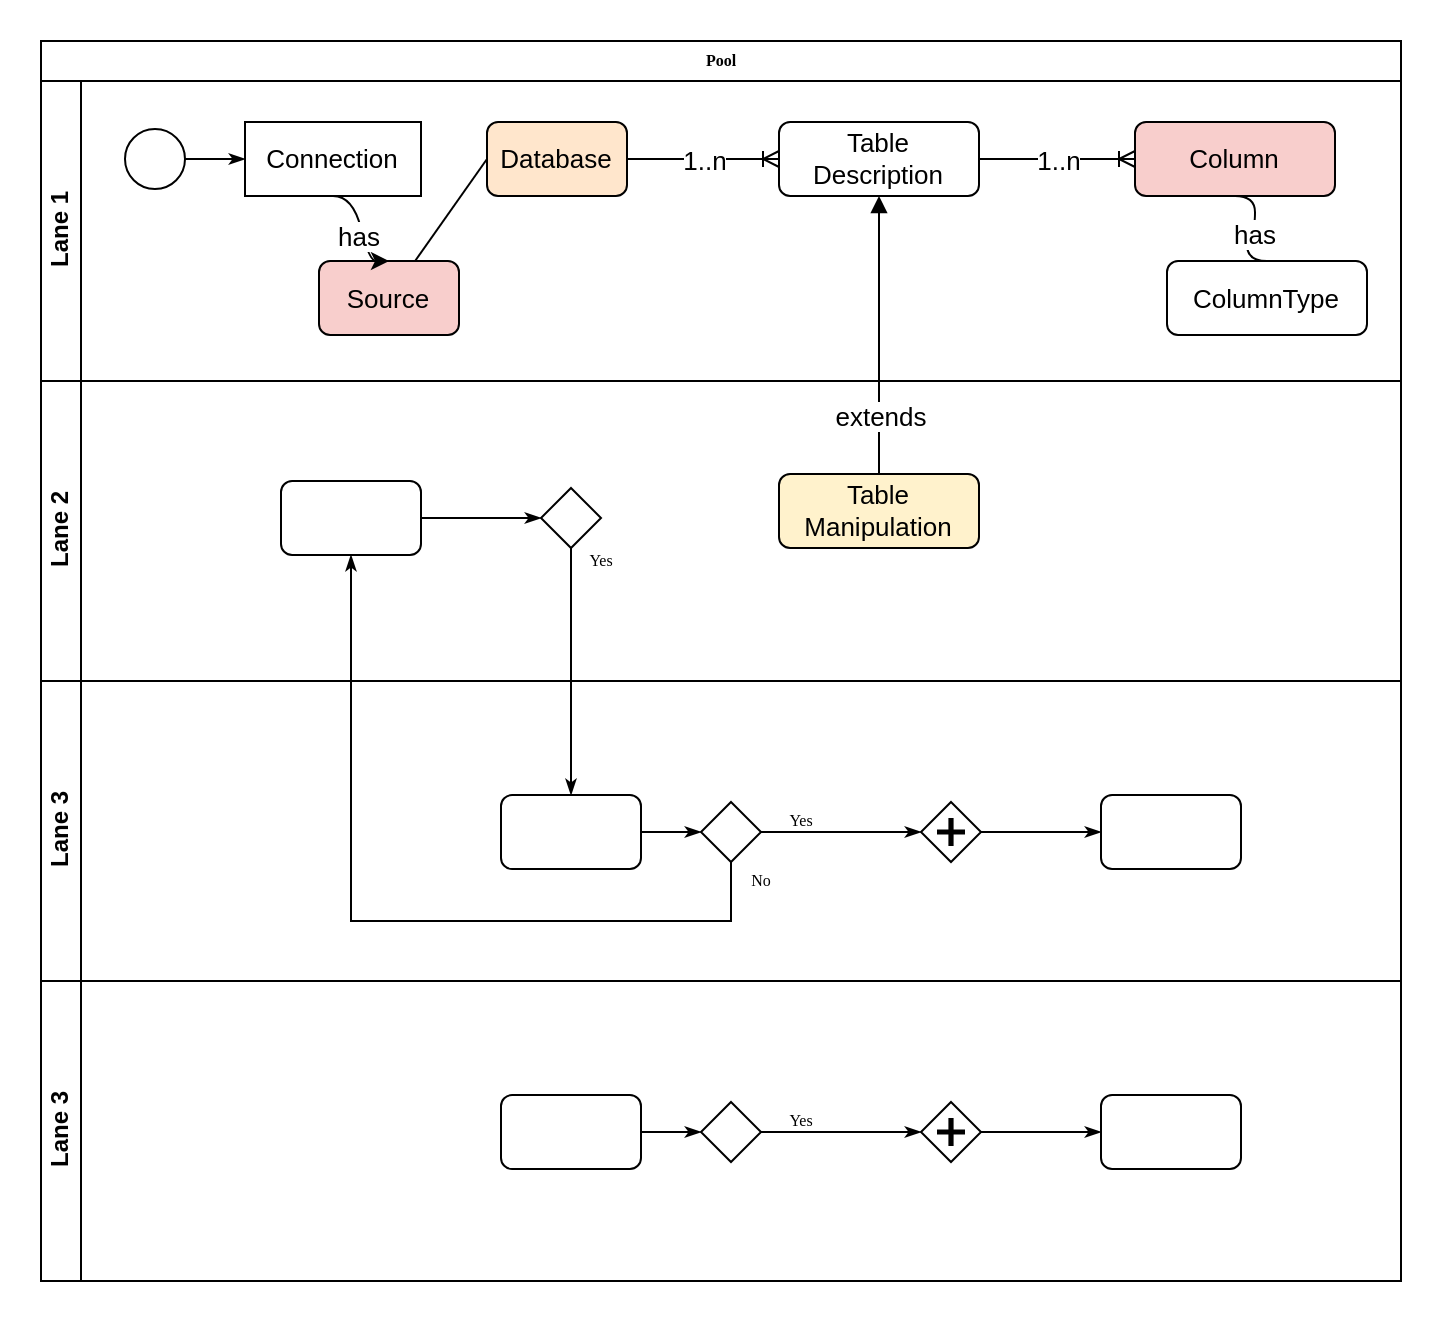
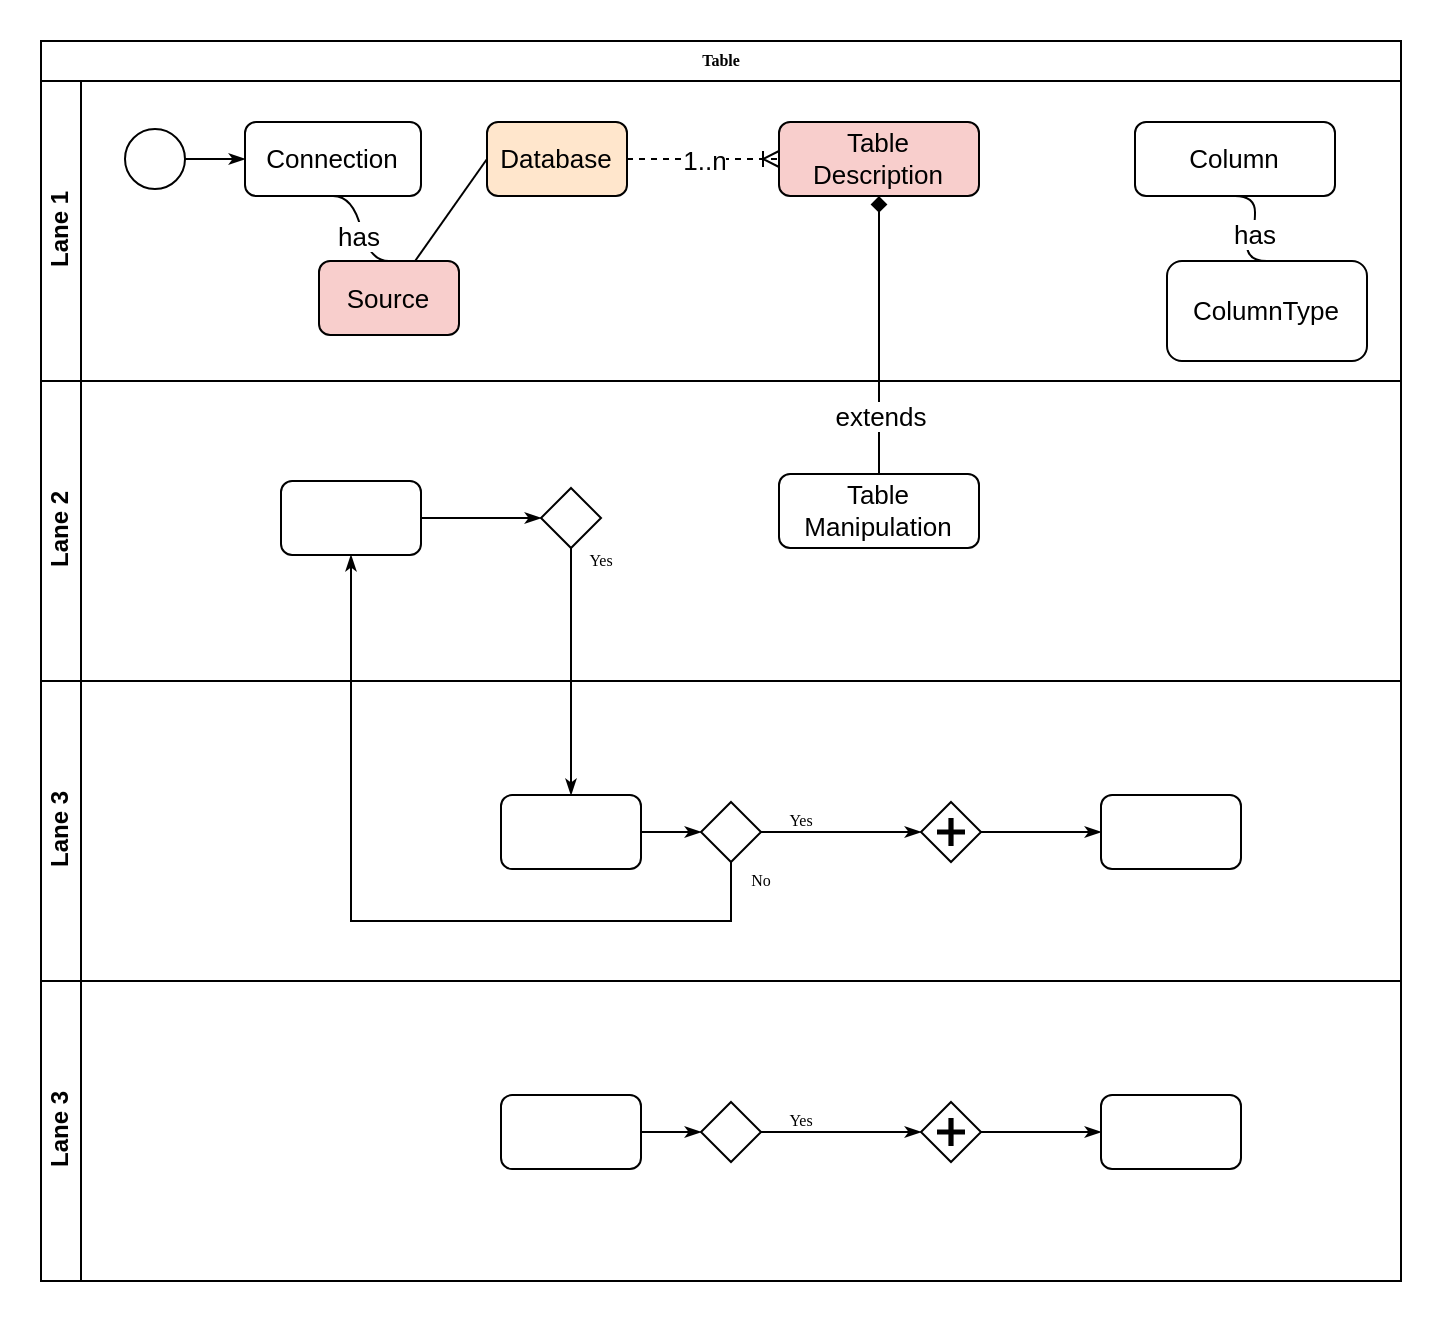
  <mxCell id="0" />
  <mxCell id="1" parent="0" />
- <mxCell id="2" value="Pool" style="swimlane;html=1;childLayout=stackLayout;horizontal=1;startSize=20;horizontalStack=0;rounded=0;shadow=0;labelBackgroundColor=none;strokeWidth=1;fontFamily=Verdana;fontSize=8;align=center;" parent="1" vertex="1"><mxGeometry x="20" y="20" width="680" height="620" as="geometry" /></mxCell>
+ <mxCell id="2" value="Table" style="swimlane;html=1;childLayout=stackLayout;horizontal=1;startSize=20;horizontalStack=0;rounded=0;shadow=0;labelBackgroundColor=none;strokeWidth=1;fontFamily=Verdana;fontSize=8;align=center;" parent="1" vertex="1"><mxGeometry x="20" y="20" width="680" height="620" as="geometry" /></mxCell>
  <mxCell id="3" value="Lane 1" style="swimlane;html=1;startSize=20;horizontal=0;" parent="2" vertex="1"><mxGeometry y="20" width="680" height="150" as="geometry" /></mxCell>
  <mxCell id="4" style="edgeStyle=orthogonalEdgeStyle;rounded=0;html=1;labelBackgroundColor=none;startArrow=none;startFill=0;startSize=5;endArrow=classicThin;endFill=1;endSize=5;jettySize=auto;orthogonalLoop=1;strokeWidth=1;fontFamily=Verdana;fontSize=8" parent="3" source="5" target="6" edge="1"><mxGeometry relative="1" as="geometry" /></mxCell>
  <mxCell id="5" value="" style="ellipse;whiteSpace=wrap;html=1;rounded=0;shadow=0;labelBackgroundColor=none;strokeWidth=1;fontFamily=Verdana;fontSize=8;align=center;" parent="3" vertex="1"><mxGeometry x="42" y="24" width="30" height="30" as="geometry" /></mxCell>
- <mxCell id="6" value="&lt;font style=&quot;font-size: 13px&quot; face=&quot;Helvetica&quot;&gt;Connection&lt;/font&gt;" style="whiteSpace=wrap;html=1;shadow=0;labelBackgroundColor=none;strokeWidth=1;fontFamily=Verdana;fontSize=8;align=center;rounded=0;" parent="3" vertex="1"><mxGeometry x="102" y="20.5" width="88" height="37" as="geometry" /></mxCell>
+ <mxCell id="6" value="&lt;font style=&quot;font-size: 13px&quot; face=&quot;Helvetica&quot;&gt;Connection&lt;/font&gt;" style="rounded=1;whiteSpace=wrap;html=1;shadow=0;labelBackgroundColor=none;strokeWidth=1;fontFamily=Verdana;fontSize=8;align=center;" parent="3" vertex="1"><mxGeometry x="102" y="20.5" width="88" height="37" as="geometry" /></mxCell>
  <mxCell id="7" value="&lt;font face=&quot;Helvetica&quot; style=&quot;font-size: 13px&quot;&gt;Source&lt;/font&gt;" style="rounded=1;whiteSpace=wrap;html=1;shadow=0;labelBackgroundColor=none;strokeWidth=1;fontFamily=Verdana;fontSize=8;align=center;fillColor=#f8cecc;" parent="3" vertex="1"><mxGeometry x="139" y="90.0" width="70" height="37" as="geometry" /></mxCell>
- <mxCell id="8" value="" style="edgeStyle=entityRelationEdgeStyle;startArrow=none;endArrow=classic;segment=10;curved=1;rounded=0;fontFamily=Helvetica;fontSize=13;entryX=0.5;entryY=0;entryDx=0;entryDy=0;exitX=0.5;exitY=1;exitDx=0;exitDy=0;" edge="1" target="7" parent="3" source="6"><mxGeometry relative="1" as="geometry"><mxPoint x="172" y="9" as="sourcePoint" /><mxPoint x="187" y="-6" as="targetPoint" /></mxGeometry></mxCell>
+ <mxCell id="8" value="" style="edgeStyle=entityRelationEdgeStyle;startArrow=none;endArrow=none;segment=10;curved=1;rounded=0;fontFamily=Helvetica;fontSize=13;entryX=0.5;entryY=0;entryDx=0;entryDy=0;exitX=0.5;exitY=1;exitDx=0;exitDy=0;" edge="1" target="7" parent="3" source="6"><mxGeometry relative="1" as="geometry"><mxPoint x="172" y="9" as="sourcePoint" /><mxPoint x="187" y="-6" as="targetPoint" /></mxGeometry></mxCell>
  <mxCell id="9" value="has" style="edgeLabel;html=1;align=center;verticalAlign=middle;resizable=0;points=[];fontSize=13;fontFamily=Helvetica;" vertex="1" connectable="0" parent="8"><mxGeometry x="0.109" y="-2" relative="1" as="geometry"><mxPoint as="offset" /></mxGeometry></mxCell>
  <mxCell id="10" value="&lt;font style=&quot;font-size: 13px&quot; face=&quot;Helvetica&quot;&gt;Database&lt;br&gt;&lt;/font&gt;" style="rounded=1;whiteSpace=wrap;html=1;shadow=0;labelBackgroundColor=none;strokeWidth=1;fontFamily=Verdana;fontSize=8;align=center;fillColor=#ffe6cc;" vertex="1" parent="3"><mxGeometry x="223" y="20.5" width="70" height="37" as="geometry" /></mxCell>
- <mxCell id="11" value="&lt;font style=&quot;font-size: 13px&quot; face=&quot;Helvetica&quot;&gt;Table&lt;br&gt;Description&lt;br&gt;&lt;/font&gt;" style="rounded=1;whiteSpace=wrap;html=1;shadow=0;labelBackgroundColor=none;strokeWidth=1;fontFamily=Verdana;fontSize=8;align=center;" vertex="1" parent="3"><mxGeometry x="369" y="20.5" width="100" height="37" as="geometry" /></mxCell>
- <mxCell id="12" value="&lt;font style=&quot;font-size: 13px&quot; face=&quot;Helvetica&quot;&gt;Column&lt;br&gt;&lt;/font&gt;" style="rounded=1;whiteSpace=wrap;html=1;shadow=0;labelBackgroundColor=none;strokeWidth=1;fontFamily=Verdana;fontSize=8;align=center;fillColor=#f8cecc;" vertex="1" parent="3"><mxGeometry x="547" y="20.5" width="100" height="37" as="geometry" /></mxCell>
- <mxCell id="13" value="&lt;font style=&quot;font-size: 13px&quot; face=&quot;Helvetica&quot;&gt;ColumnType&lt;br&gt;&lt;/font&gt;" style="rounded=1;whiteSpace=wrap;html=1;shadow=0;labelBackgroundColor=none;strokeWidth=1;fontFamily=Verdana;fontSize=8;align=center;" vertex="1" parent="3"><mxGeometry x="563" y="90" width="100" height="37" as="geometry" /></mxCell>
+ <mxCell id="11" value="&lt;font style=&quot;font-size: 13px&quot; face=&quot;Helvetica&quot;&gt;Table&lt;br&gt;Description&lt;br&gt;&lt;/font&gt;" style="rounded=1;whiteSpace=wrap;html=1;shadow=0;labelBackgroundColor=none;strokeWidth=1;fontFamily=Verdana;fontSize=8;align=center;fillColor=#f8cecc;" vertex="1" parent="3"><mxGeometry x="369" y="20.5" width="100" height="37" as="geometry" /></mxCell>
+ <mxCell id="12" value="&lt;font style=&quot;font-size: 13px&quot; face=&quot;Helvetica&quot;&gt;Column&lt;br&gt;&lt;/font&gt;" style="rounded=1;whiteSpace=wrap;html=1;shadow=0;labelBackgroundColor=none;strokeWidth=1;fontFamily=Verdana;fontSize=8;align=center;" vertex="1" parent="3"><mxGeometry x="547" y="20.5" width="100" height="37" as="geometry" /></mxCell>
+ <mxCell id="13" value="&lt;font style=&quot;font-size: 13px&quot; face=&quot;Helvetica&quot;&gt;ColumnType&lt;br&gt;&lt;/font&gt;" style="rounded=1;whiteSpace=wrap;html=1;shadow=0;labelBackgroundColor=none;strokeWidth=1;fontFamily=Verdana;fontSize=8;align=center;" vertex="1" parent="3"><mxGeometry x="563" y="90" width="100" height="50" as="geometry" /></mxCell>
  <mxCell id="14" value="" style="edgeStyle=entityRelationEdgeStyle;startArrow=none;endArrow=none;segment=10;curved=1;rounded=0;fontFamily=Helvetica;fontSize=13;entryX=0.5;entryY=0;entryDx=0;entryDy=0;exitX=0.5;exitY=1;exitDx=0;exitDy=0;" edge="1" parent="3" source="12" target="13"><mxGeometry relative="1" as="geometry"><mxPoint x="460" y="66" as="sourcePoint" /><mxPoint x="503" y="117" as="targetPoint" /></mxGeometry></mxCell>
  <mxCell id="15" value="has" style="edgeLabel;html=1;align=center;verticalAlign=middle;resizable=0;points=[];fontSize=13;fontFamily=Helvetica;" vertex="1" connectable="0" parent="14"><mxGeometry x="-0.032" y="3" relative="1" as="geometry"><mxPoint as="offset" /></mxGeometry></mxCell>
  <mxCell id="16" value="" style="endArrow=none;html=1;rounded=0;fontFamily=Helvetica;fontSize=13;exitX=0;exitY=0.5;exitDx=0;exitDy=0;endFill=0;" edge="1" parent="3" source="10" target="7"><mxGeometry width="50" height="50" relative="1" as="geometry"><mxPoint x="340" y="290" as="sourcePoint" /><mxPoint x="390" y="240" as="targetPoint" /></mxGeometry></mxCell>
- <mxCell id="17" value="" style="endArrow=ERoneToMany;html=1;rounded=0;fontFamily=Helvetica;fontSize=13;exitX=1;exitY=0.5;exitDx=0;exitDy=0;entryX=0;entryY=0.5;entryDx=0;entryDy=0;endFill=0;" edge="1" parent="3" source="10" target="11"><mxGeometry relative="1" as="geometry"><mxPoint x="329" y="38.5" as="sourcePoint" /><mxPoint x="399" y="39" as="targetPoint" /></mxGeometry></mxCell>
+ <mxCell id="17" value="" style="endArrow=ERoneToMany;html=1;rounded=0;fontFamily=Helvetica;fontSize=13;exitX=1;exitY=0.5;exitDx=0;exitDy=0;entryX=0;entryY=0.5;entryDx=0;entryDy=0;endFill=0;dashed=1;" edge="1" parent="3" source="10" target="11"><mxGeometry relative="1" as="geometry"><mxPoint x="329" y="38.5" as="sourcePoint" /><mxPoint x="399" y="39" as="targetPoint" /></mxGeometry></mxCell>
  <mxCell id="18" value="1..n" style="edgeLabel;resizable=0;html=1;align=center;verticalAlign=middle;fontFamily=Helvetica;fontSize=13;" connectable="0" vertex="1" parent="17"><mxGeometry relative="1" as="geometry" /></mxCell>
- <mxCell id="19" value="" style="endArrow=ERoneToMany;html=1;rounded=0;fontFamily=Helvetica;fontSize=13;exitX=1;exitY=0.5;exitDx=0;exitDy=0;endFill=0;entryX=0;entryY=0.5;entryDx=0;entryDy=0;" edge="1" parent="3" source="11" target="12"><mxGeometry relative="1" as="geometry"><mxPoint x="509" y="38.5" as="sourcePoint" /><mxPoint x="529" y="39" as="targetPoint" /></mxGeometry></mxCell>
- <mxCell id="20" value="1..n" style="edgeLabel;resizable=0;html=1;align=center;verticalAlign=middle;fontFamily=Helvetica;fontSize=13;" connectable="0" vertex="1" parent="19"><mxGeometry relative="1" as="geometry" /></mxCell>
  <mxCell id="21" value="Lane 2" style="swimlane;html=1;startSize=20;horizontal=0;" parent="2" vertex="1"><mxGeometry y="170" width="680" height="150" as="geometry" /></mxCell>
  <mxCell id="22" style="edgeStyle=orthogonalEdgeStyle;rounded=0;html=1;labelBackgroundColor=none;startArrow=none;startFill=0;startSize=5;endArrow=classicThin;endFill=1;endSize=5;jettySize=auto;orthogonalLoop=1;strokeWidth=1;fontFamily=Verdana;fontSize=8" parent="21" source="23" target="24" edge="1"><mxGeometry relative="1" as="geometry" /></mxCell>
  <mxCell id="23" value="" style="rounded=1;whiteSpace=wrap;html=1;shadow=0;labelBackgroundColor=none;strokeWidth=1;fontFamily=Verdana;fontSize=8;align=center;" parent="21" vertex="1"><mxGeometry x="120" y="50.0" width="70" height="37" as="geometry" /></mxCell>
  <mxCell id="24" value="" style="strokeWidth=1;html=1;shape=mxgraph.flowchart.decision;whiteSpace=wrap;rounded=1;shadow=0;labelBackgroundColor=none;fontFamily=Verdana;fontSize=8;align=center;" parent="21" vertex="1"><mxGeometry x="250" y="53.5" width="30" height="30" as="geometry" /></mxCell>
- <mxCell id="25" value="&lt;font style=&quot;font-size: 13px&quot; face=&quot;Helvetica&quot;&gt;Table&lt;br&gt;Manipulation&lt;br&gt;&lt;/font&gt;" style="rounded=1;whiteSpace=wrap;html=1;shadow=0;labelBackgroundColor=none;strokeWidth=1;fontFamily=Verdana;fontSize=8;align=center;fillColor=#fff2cc;" vertex="1" parent="21"><mxGeometry x="369" y="46.5" width="100" height="37" as="geometry" /></mxCell>
+ <mxCell id="25" value="&lt;font style=&quot;font-size: 13px&quot; face=&quot;Helvetica&quot;&gt;Table&lt;br&gt;Manipulation&lt;br&gt;&lt;/font&gt;" style="rounded=1;whiteSpace=wrap;html=1;shadow=0;labelBackgroundColor=none;strokeWidth=1;fontFamily=Verdana;fontSize=8;align=center;" vertex="1" parent="21"><mxGeometry x="369" y="46.5" width="100" height="37" as="geometry" /></mxCell>
  <mxCell id="26" value="Lane 3" style="swimlane;html=1;startSize=20;horizontal=0;" parent="2" vertex="1"><mxGeometry y="320" width="680" height="150" as="geometry" /></mxCell>
  <mxCell id="27" style="edgeStyle=orthogonalEdgeStyle;rounded=0;html=1;labelBackgroundColor=none;startArrow=none;startFill=0;startSize=5;endArrow=classicThin;endFill=1;endSize=5;jettySize=auto;orthogonalLoop=1;strokeWidth=1;fontFamily=Verdana;fontSize=8;" parent="26" source="28" target="30" edge="1"><mxGeometry relative="1" as="geometry" /></mxCell>
  <mxCell id="28" value="" style="rounded=1;whiteSpace=wrap;html=1;shadow=0;labelBackgroundColor=none;strokeWidth=1;fontFamily=Verdana;fontSize=8;align=center;" parent="26" vertex="1"><mxGeometry x="230" y="57.0" width="70" height="37" as="geometry" /></mxCell>
  <mxCell id="29" value="Yes" style="edgeStyle=orthogonalEdgeStyle;rounded=0;html=1;entryX=0;entryY=0.5;labelBackgroundColor=none;startArrow=none;startFill=0;startSize=5;endArrow=classicThin;endFill=1;endSize=5;jettySize=auto;orthogonalLoop=1;strokeWidth=1;fontFamily=Verdana;fontSize=8" parent="26" source="30" target="32" edge="1"><mxGeometry x="-0.501" y="6" relative="1" as="geometry"><mxPoint as="offset" /></mxGeometry></mxCell>
  <mxCell id="30" value="" style="strokeWidth=1;html=1;shape=mxgraph.flowchart.decision;whiteSpace=wrap;rounded=1;shadow=0;labelBackgroundColor=none;fontFamily=Verdana;fontSize=8;align=center;" parent="26" vertex="1"><mxGeometry x="330" y="60.5" width="30" height="30" as="geometry" /></mxCell>
  <mxCell id="31" style="edgeStyle=orthogonalEdgeStyle;rounded=0;html=1;labelBackgroundColor=none;startArrow=none;startFill=0;startSize=5;endArrow=classicThin;endFill=1;endSize=5;jettySize=auto;orthogonalLoop=1;strokeColor=#000000;strokeWidth=1;fontFamily=Verdana;fontSize=8;fontColor=#000000;" parent="26" source="32" target="33" edge="1"><mxGeometry relative="1" as="geometry" /></mxCell>
  <mxCell id="32" value="" style="shape=mxgraph.bpmn.shape;html=1;verticalLabelPosition=bottom;labelBackgroundColor=#ffffff;verticalAlign=top;perimeter=rhombusPerimeter;background=gateway;outline=none;symbol=parallelGw;rounded=1;shadow=0;strokeWidth=1;fontFamily=Verdana;fontSize=8;align=center;" parent="26" vertex="1"><mxGeometry x="440" y="60.5" width="30" height="30" as="geometry" /></mxCell>
  <mxCell id="33" value="" style="rounded=1;whiteSpace=wrap;html=1;shadow=0;labelBackgroundColor=none;strokeWidth=1;fontFamily=Verdana;fontSize=8;align=center;" parent="26" vertex="1"><mxGeometry x="530" y="57" width="70" height="37" as="geometry" /></mxCell>
  <mxCell id="34" value="Yes" style="edgeStyle=orthogonalEdgeStyle;rounded=0;html=1;labelBackgroundColor=none;startArrow=none;startFill=0;startSize=5;endArrow=classicThin;endFill=1;endSize=5;jettySize=auto;orthogonalLoop=1;strokeWidth=1;fontFamily=Verdana;fontSize=8" parent="2" source="24" target="28" edge="1"><mxGeometry x="-0.895" y="15" relative="1" as="geometry"><mxPoint as="offset" /></mxGeometry></mxCell>
  <mxCell id="35" value="No" style="edgeStyle=orthogonalEdgeStyle;rounded=0;html=1;labelBackgroundColor=none;startArrow=none;startFill=0;startSize=5;endArrow=classicThin;endFill=1;endSize=5;jettySize=auto;orthogonalLoop=1;strokeWidth=1;fontFamily=Verdana;fontSize=8" parent="2" source="30" target="23" edge="1"><mxGeometry x="-0.953" y="15" relative="1" as="geometry"><Array as="points"><mxPoint x="345" y="440" /><mxPoint x="155" y="440" /></Array><mxPoint as="offset" /></mxGeometry></mxCell>
  <mxCell id="36" value="Lane 3" style="swimlane;html=1;startSize=20;horizontal=0;" vertex="1" parent="2"><mxGeometry y="470" width="680" height="150" as="geometry" /></mxCell>
  <mxCell id="37" style="edgeStyle=orthogonalEdgeStyle;rounded=0;html=1;labelBackgroundColor=none;startArrow=none;startFill=0;startSize=5;endArrow=classicThin;endFill=1;endSize=5;jettySize=auto;orthogonalLoop=1;strokeWidth=1;fontFamily=Verdana;fontSize=8;" edge="1" parent="36" source="38" target="40"><mxGeometry relative="1" as="geometry" /></mxCell>
  <mxCell id="38" value="" style="rounded=1;whiteSpace=wrap;html=1;shadow=0;labelBackgroundColor=none;strokeWidth=1;fontFamily=Verdana;fontSize=8;align=center;" vertex="1" parent="36"><mxGeometry x="230" y="57.0" width="70" height="37" as="geometry" /></mxCell>
  <mxCell id="39" value="Yes" style="edgeStyle=orthogonalEdgeStyle;rounded=0;html=1;entryX=0;entryY=0.5;labelBackgroundColor=none;startArrow=none;startFill=0;startSize=5;endArrow=classicThin;endFill=1;endSize=5;jettySize=auto;orthogonalLoop=1;strokeWidth=1;fontFamily=Verdana;fontSize=8" edge="1" parent="36" source="40" target="42"><mxGeometry x="-0.501" y="6" relative="1" as="geometry"><mxPoint as="offset" /></mxGeometry></mxCell>
  <mxCell id="40" value="" style="strokeWidth=1;html=1;shape=mxgraph.flowchart.decision;whiteSpace=wrap;rounded=1;shadow=0;labelBackgroundColor=none;fontFamily=Verdana;fontSize=8;align=center;" vertex="1" parent="36"><mxGeometry x="330" y="60.5" width="30" height="30" as="geometry" /></mxCell>
  <mxCell id="41" style="edgeStyle=orthogonalEdgeStyle;rounded=0;html=1;labelBackgroundColor=none;startArrow=none;startFill=0;startSize=5;endArrow=classicThin;endFill=1;endSize=5;jettySize=auto;orthogonalLoop=1;strokeColor=#000000;strokeWidth=1;fontFamily=Verdana;fontSize=8;fontColor=#000000;" edge="1" parent="36" source="42" target="43"><mxGeometry relative="1" as="geometry" /></mxCell>
  <mxCell id="42" value="" style="shape=mxgraph.bpmn.shape;html=1;verticalLabelPosition=bottom;labelBackgroundColor=#ffffff;verticalAlign=top;perimeter=rhombusPerimeter;background=gateway;outline=none;symbol=parallelGw;rounded=1;shadow=0;strokeWidth=1;fontFamily=Verdana;fontSize=8;align=center;" vertex="1" parent="36"><mxGeometry x="440" y="60.5" width="30" height="30" as="geometry" /></mxCell>
  <mxCell id="43" value="" style="rounded=1;whiteSpace=wrap;html=1;shadow=0;labelBackgroundColor=none;strokeWidth=1;fontFamily=Verdana;fontSize=8;align=center;" vertex="1" parent="36"><mxGeometry x="530" y="57" width="70" height="37" as="geometry" /></mxCell>
- <mxCell id="44" value="" style="endArrow=block;html=1;rounded=0;fontFamily=Helvetica;fontSize=13;exitX=0.5;exitY=0;exitDx=0;exitDy=0;entryX=0.5;entryY=1;entryDx=0;entryDy=0;endFill=1;" edge="1" parent="2" source="25" target="11"><mxGeometry width="50" height="50" relative="1" as="geometry"><mxPoint x="452" y="186.5" as="sourcePoint" /><mxPoint x="489" y="140" as="targetPoint" /></mxGeometry></mxCell>
+ <mxCell id="44" value="" style="endArrow=diamond;html=1;rounded=0;fontFamily=Helvetica;fontSize=13;exitX=0.5;exitY=0;exitDx=0;exitDy=0;entryX=0.5;entryY=1;entryDx=0;entryDy=0;endFill=1;" edge="1" parent="2" source="25" target="11"><mxGeometry width="50" height="50" relative="1" as="geometry"><mxPoint x="452" y="186.5" as="sourcePoint" /><mxPoint x="489" y="140" as="targetPoint" /></mxGeometry></mxCell>
  <mxCell id="45" value="extends" style="edgeLabel;html=1;align=center;verticalAlign=middle;resizable=0;points=[];fontSize=13;fontFamily=Helvetica;" vertex="1" connectable="0" parent="44"><mxGeometry x="-0.345" relative="1" as="geometry"><mxPoint y="17" as="offset" /></mxGeometry></mxCell>
